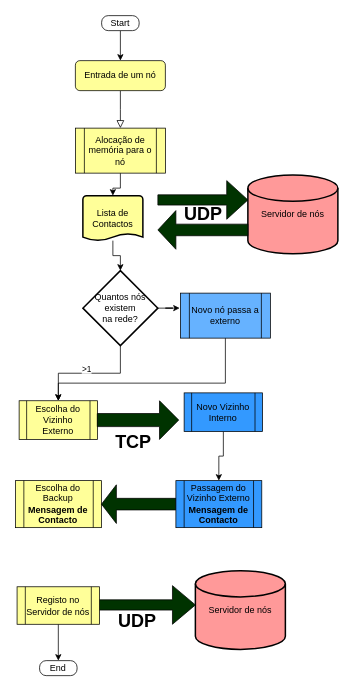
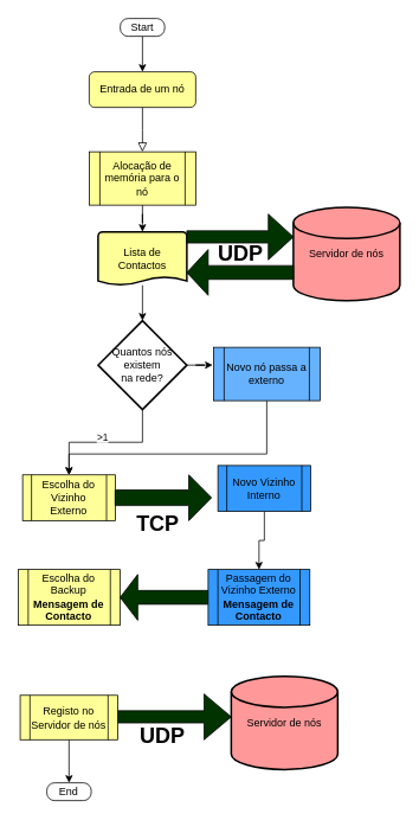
  <mxCell id="0" />
  <mxCell id="1" parent="0" />
  <mxCell id="2" value="" style="rounded=0;html=1;jettySize=auto;orthogonalLoop=1;fontSize=11;endArrow=block;endFill=0;endSize=8;strokeWidth=1;shadow=0;labelBackgroundColor=none;edgeStyle=orthogonalEdgeStyle;" parent="1" source="3" edge="1"><mxGeometry relative="1" as="geometry"><mxPoint x="160" y="170" as="targetPoint" /></mxGeometry></mxCell>
  <mxCell id="3" value="Entrada de um nó" style="rounded=1;whiteSpace=wrap;html=1;fontSize=12;glass=0;strokeWidth=1;shadow=0;fillColor=#FFFF99;" parent="1" vertex="1"><mxGeometry x="100" y="80" width="120" height="40" as="geometry" /></mxCell>
  <mxCell id="4" value="" style="edgeStyle=orthogonalEdgeStyle;rounded=0;orthogonalLoop=1;jettySize=auto;html=1;" edge="1" parent="1" source="5" target="8"><mxGeometry relative="1" as="geometry" /></mxCell>
  <mxCell id="5" value="Alocação de memória para o nó" style="shape=process;whiteSpace=wrap;html=1;backgroundOutline=1;fillColor=#FFFF99;" vertex="1" parent="1"><mxGeometry x="100" y="170" width="120" height="60" as="geometry" /></mxCell>
  <mxCell id="6" value="Servidor de nós" style="strokeWidth=2;html=1;shape=mxgraph.flowchart.database;whiteSpace=wrap;fillColor=#FF9999;" vertex="1" parent="1"><mxGeometry x="330" y="232.5" width="120" height="105" as="geometry" /></mxCell>
  <mxCell id="7" style="edgeStyle=orthogonalEdgeStyle;rounded=0;orthogonalLoop=1;jettySize=auto;html=1;entryX=0.5;entryY=0;entryDx=0;entryDy=0;entryPerimeter=0;" edge="1" parent="1" source="8" target="13"><mxGeometry relative="1" as="geometry" /></mxCell>
- <mxCell id="8" value="Lista de Contactos&lt;br&gt;" style="strokeWidth=2;html=1;shape=mxgraph.flowchart.document2;whiteSpace=wrap;size=0.157;fillColor=#FFFF99;" vertex="1" parent="1"><mxGeometry x="110" y="260" width="80" height="60" as="geometry" /></mxCell>
+ <mxCell id="8" value="Lista de Contactos&lt;br&gt;" style="strokeWidth=2;html=1;shape=mxgraph.flowchart.document2;whiteSpace=wrap;size=0.157;fillColor=#FFFF99;" vertex="1" parent="1"><mxGeometry x="110" y="260" width="100" height="60" as="geometry" /></mxCell>
  <mxCell id="9" value="UDP" style="text;strokeColor=none;fillColor=none;html=1;fontSize=24;fontStyle=1;verticalAlign=middle;align=center;" vertex="1" parent="1"><mxGeometry x="235" y="270" width="70" height="30" as="geometry" /></mxCell>
  <mxCell id="10" style="edgeStyle=orthogonalEdgeStyle;rounded=0;orthogonalLoop=1;jettySize=auto;html=1;entryX=0.5;entryY=0;entryDx=0;entryDy=0;" edge="1" parent="1" source="13" target="16"><mxGeometry relative="1" as="geometry" /></mxCell>
  <mxCell id="11" value="&amp;gt;1" style="edgeLabel;html=1;align=center;verticalAlign=middle;resizable=0;points=[];" vertex="1" connectable="0" parent="10"><mxGeometry x="0.272" y="-3" relative="1" as="geometry"><mxPoint x="16.58" y="-3.75" as="offset" /></mxGeometry></mxCell>
  <mxCell id="12" style="edgeStyle=orthogonalEdgeStyle;rounded=0;orthogonalLoop=1;jettySize=auto;html=1;entryX=-0.008;entryY=0.333;entryDx=0;entryDy=0;entryPerimeter=0;" edge="1" parent="1" source="13" target="15"><mxGeometry relative="1" as="geometry" /></mxCell>
  <mxCell id="13" value="Quantos nós existem &lt;br&gt;na rede?" style="strokeWidth=2;html=1;shape=mxgraph.flowchart.decision;whiteSpace=wrap;" vertex="1" parent="1"><mxGeometry x="110" y="360" width="100" height="100" as="geometry" /></mxCell>
  <mxCell id="14" style="edgeStyle=orthogonalEdgeStyle;rounded=0;orthogonalLoop=1;jettySize=auto;html=1;entryX=0.5;entryY=0;entryDx=0;entryDy=0;" edge="1" parent="1" source="15" target="16"><mxGeometry relative="1" as="geometry"><mxPoint x="160" y="500" as="targetPoint" /><Array as="points"><mxPoint x="300" y="510" /><mxPoint x="77" y="510" /></Array></mxGeometry></mxCell>
  <mxCell id="15" value="Novo nó passa a externo" style="shape=process;whiteSpace=wrap;html=1;backgroundOutline=1;fillColor=#66B2FF;" vertex="1" parent="1"><mxGeometry x="240" y="390" width="120" height="60" as="geometry" /></mxCell>
  <mxCell id="16" value="Escolha do Vizinho Externo" style="shape=process;whiteSpace=wrap;html=1;backgroundOutline=1;fillColor=#FFFF99;" vertex="1" parent="1"><mxGeometry x="25" y="533.496" width="104.516" height="51.542" as="geometry" /></mxCell>
  <mxCell id="17" value="Escolha do Backup&lt;br&gt;&lt;b&gt;Mensagem de Contacto&lt;/b&gt;" style="shape=process;whiteSpace=wrap;html=1;backgroundOutline=1;fillColor=#FFFF99;" vertex="1" parent="1"><mxGeometry x="20.31" y="639.996" width="114.52" height="62.69" as="geometry" /></mxCell>
  <mxCell id="18" value="TCP" style="text;strokeColor=none;fillColor=none;html=1;fontSize=24;fontStyle=1;verticalAlign=middle;align=center;" vertex="1" parent="1"><mxGeometry x="146.935" y="576.448" width="60.968" height="25.771" as="geometry" /></mxCell>
  <mxCell id="19" value="" style="shape=singleArrow;whiteSpace=wrap;html=1;rotation=-180;fillColor=#003300;" vertex="1" parent="1"><mxGeometry x="134.83" y="645.57" width="99.2" height="51.54" as="geometry" /></mxCell>
  <mxCell id="20" value="" style="shape=singleArrow;whiteSpace=wrap;html=1;rotation=0;arrowWidth=0.338;arrowSize=0.236;fillColor=#003300;" vertex="1" parent="1"><mxGeometry x="129.216" y="533.5" width="108.575" height="51.542" as="geometry" /></mxCell>
  <mxCell id="21" style="edgeStyle=orthogonalEdgeStyle;rounded=0;orthogonalLoop=1;jettySize=auto;html=1;entryX=0.5;entryY=0;entryDx=0;entryDy=0;" edge="1" parent="1" source="22" target="23"><mxGeometry relative="1" as="geometry" /></mxCell>
  <mxCell id="22" value="Novo Vizinho Interno" style="shape=process;whiteSpace=wrap;html=1;backgroundOutline=1;fillColor=#3399FF;" vertex="1" parent="1"><mxGeometry x="245" y="522.996" width="104.516" height="51.542" as="geometry" /></mxCell>
  <mxCell id="23" value="Passagem do Vizinho Externo&lt;br&gt;&lt;b&gt;Mensagem de Contacto&lt;/b&gt;" style="shape=process;whiteSpace=wrap;html=1;backgroundOutline=1;fillColor=#3399FF;" vertex="1" parent="1"><mxGeometry x="234.03" y="639.996" width="114.52" height="62.69" as="geometry" /></mxCell>
  <mxCell id="24" value="" style="shape=singleArrow;whiteSpace=wrap;html=1;rotation=0;arrowWidth=0.265;arrowSize=0.235;fillColor=#003300;" vertex="1" parent="1"><mxGeometry x="210" y="240" width="120" height="51.54" as="geometry" /></mxCell>
  <mxCell id="25" value="" style="shape=singleArrow;whiteSpace=wrap;html=1;rotation=-180;fillColor=#003300;" vertex="1" parent="1"><mxGeometry x="210" y="280" width="120" height="51.55" as="geometry" /></mxCell>
  <mxCell id="26" value="Servidor de nós" style="strokeWidth=2;html=1;shape=mxgraph.flowchart.database;whiteSpace=wrap;fillColor=#FF9999;" vertex="1" parent="1"><mxGeometry x="260" y="760" width="120" height="105" as="geometry" /></mxCell>
  <mxCell id="27" value="UDP" style="text;strokeColor=none;fillColor=none;html=1;fontSize=24;fontStyle=1;verticalAlign=middle;align=center;" vertex="1" parent="1"><mxGeometry x="146.94" y="812.5" width="70" height="30" as="geometry" /></mxCell>
  <mxCell id="28" value="" style="shape=singleArrow;whiteSpace=wrap;html=1;rotation=0;arrowWidth=0.265;arrowSize=0.235;fillColor=#003300;" vertex="1" parent="1"><mxGeometry x="130" y="780" width="130" height="51.54" as="geometry" /></mxCell>
  <mxCell id="29" style="edgeStyle=orthogonalEdgeStyle;rounded=0;orthogonalLoop=1;jettySize=auto;html=1;entryX=0.5;entryY=0;entryDx=0;entryDy=0;" edge="1" parent="1" source="30" target="31"><mxGeometry relative="1" as="geometry" /></mxCell>
  <mxCell id="30" value="Registo no Servidor de nós" style="shape=process;whiteSpace=wrap;html=1;backgroundOutline=1;fillColor=#FFFF99;" vertex="1" parent="1"><mxGeometry x="22.26" y="781.54" width="110" height="50" as="geometry" /></mxCell>
  <mxCell id="31" value="End" style="rounded=1;whiteSpace=wrap;html=1;fillColor=#FFFFFF;arcSize=44;" vertex="1" parent="1"><mxGeometry x="52.26" y="880" width="50" height="20" as="geometry" /></mxCell>
  <mxCell id="32" style="edgeStyle=orthogonalEdgeStyle;rounded=0;orthogonalLoop=1;jettySize=auto;html=1;" edge="1" parent="1" source="33" target="3"><mxGeometry relative="1" as="geometry" /></mxCell>
  <mxCell id="33" value="Start" style="rounded=1;whiteSpace=wrap;html=1;fillColor=#FFFFFF;arcSize=44;" vertex="1" parent="1"><mxGeometry x="135" y="20" width="50" height="20" as="geometry" /></mxCell>
